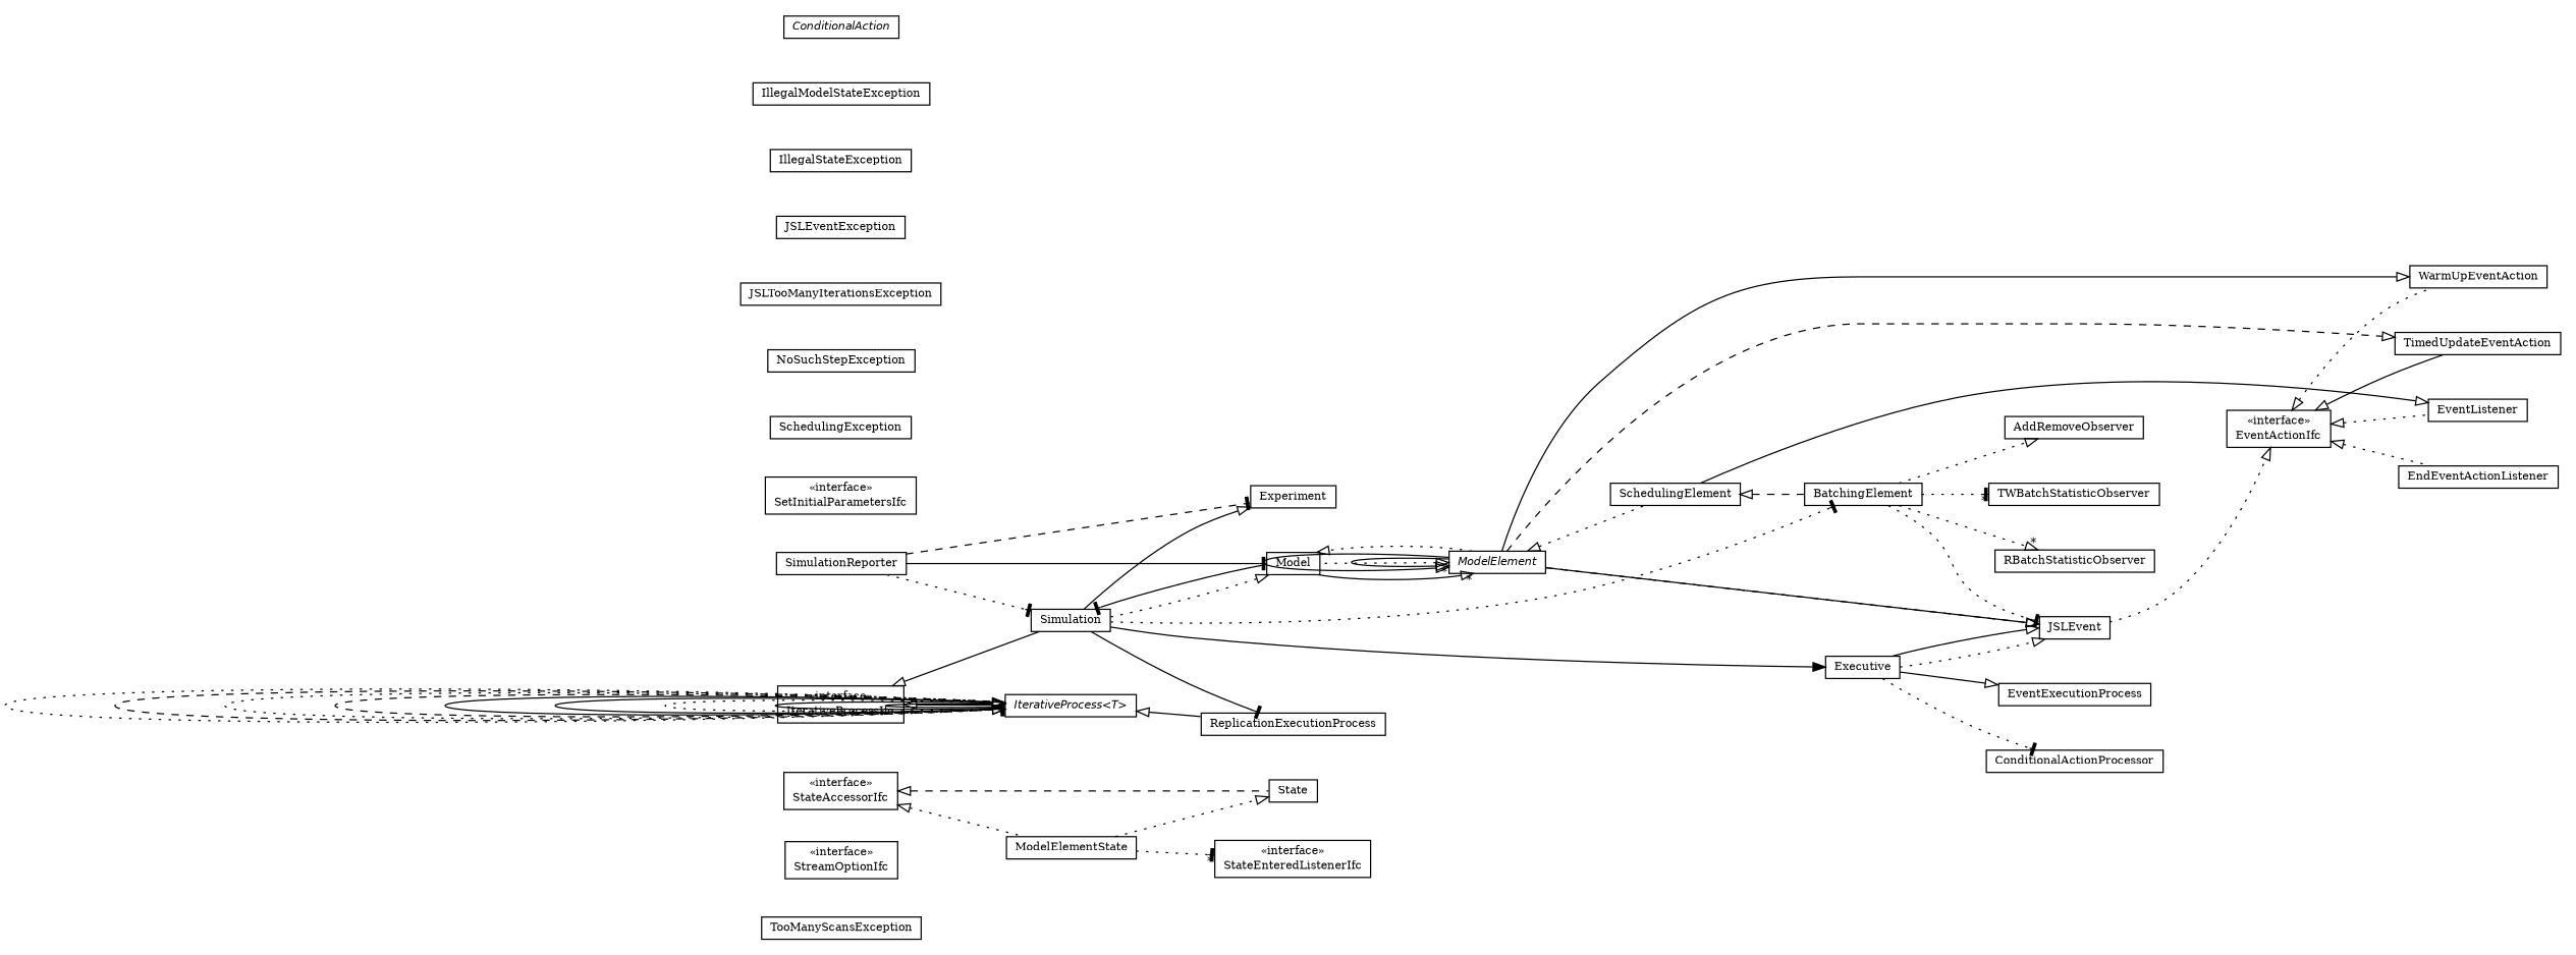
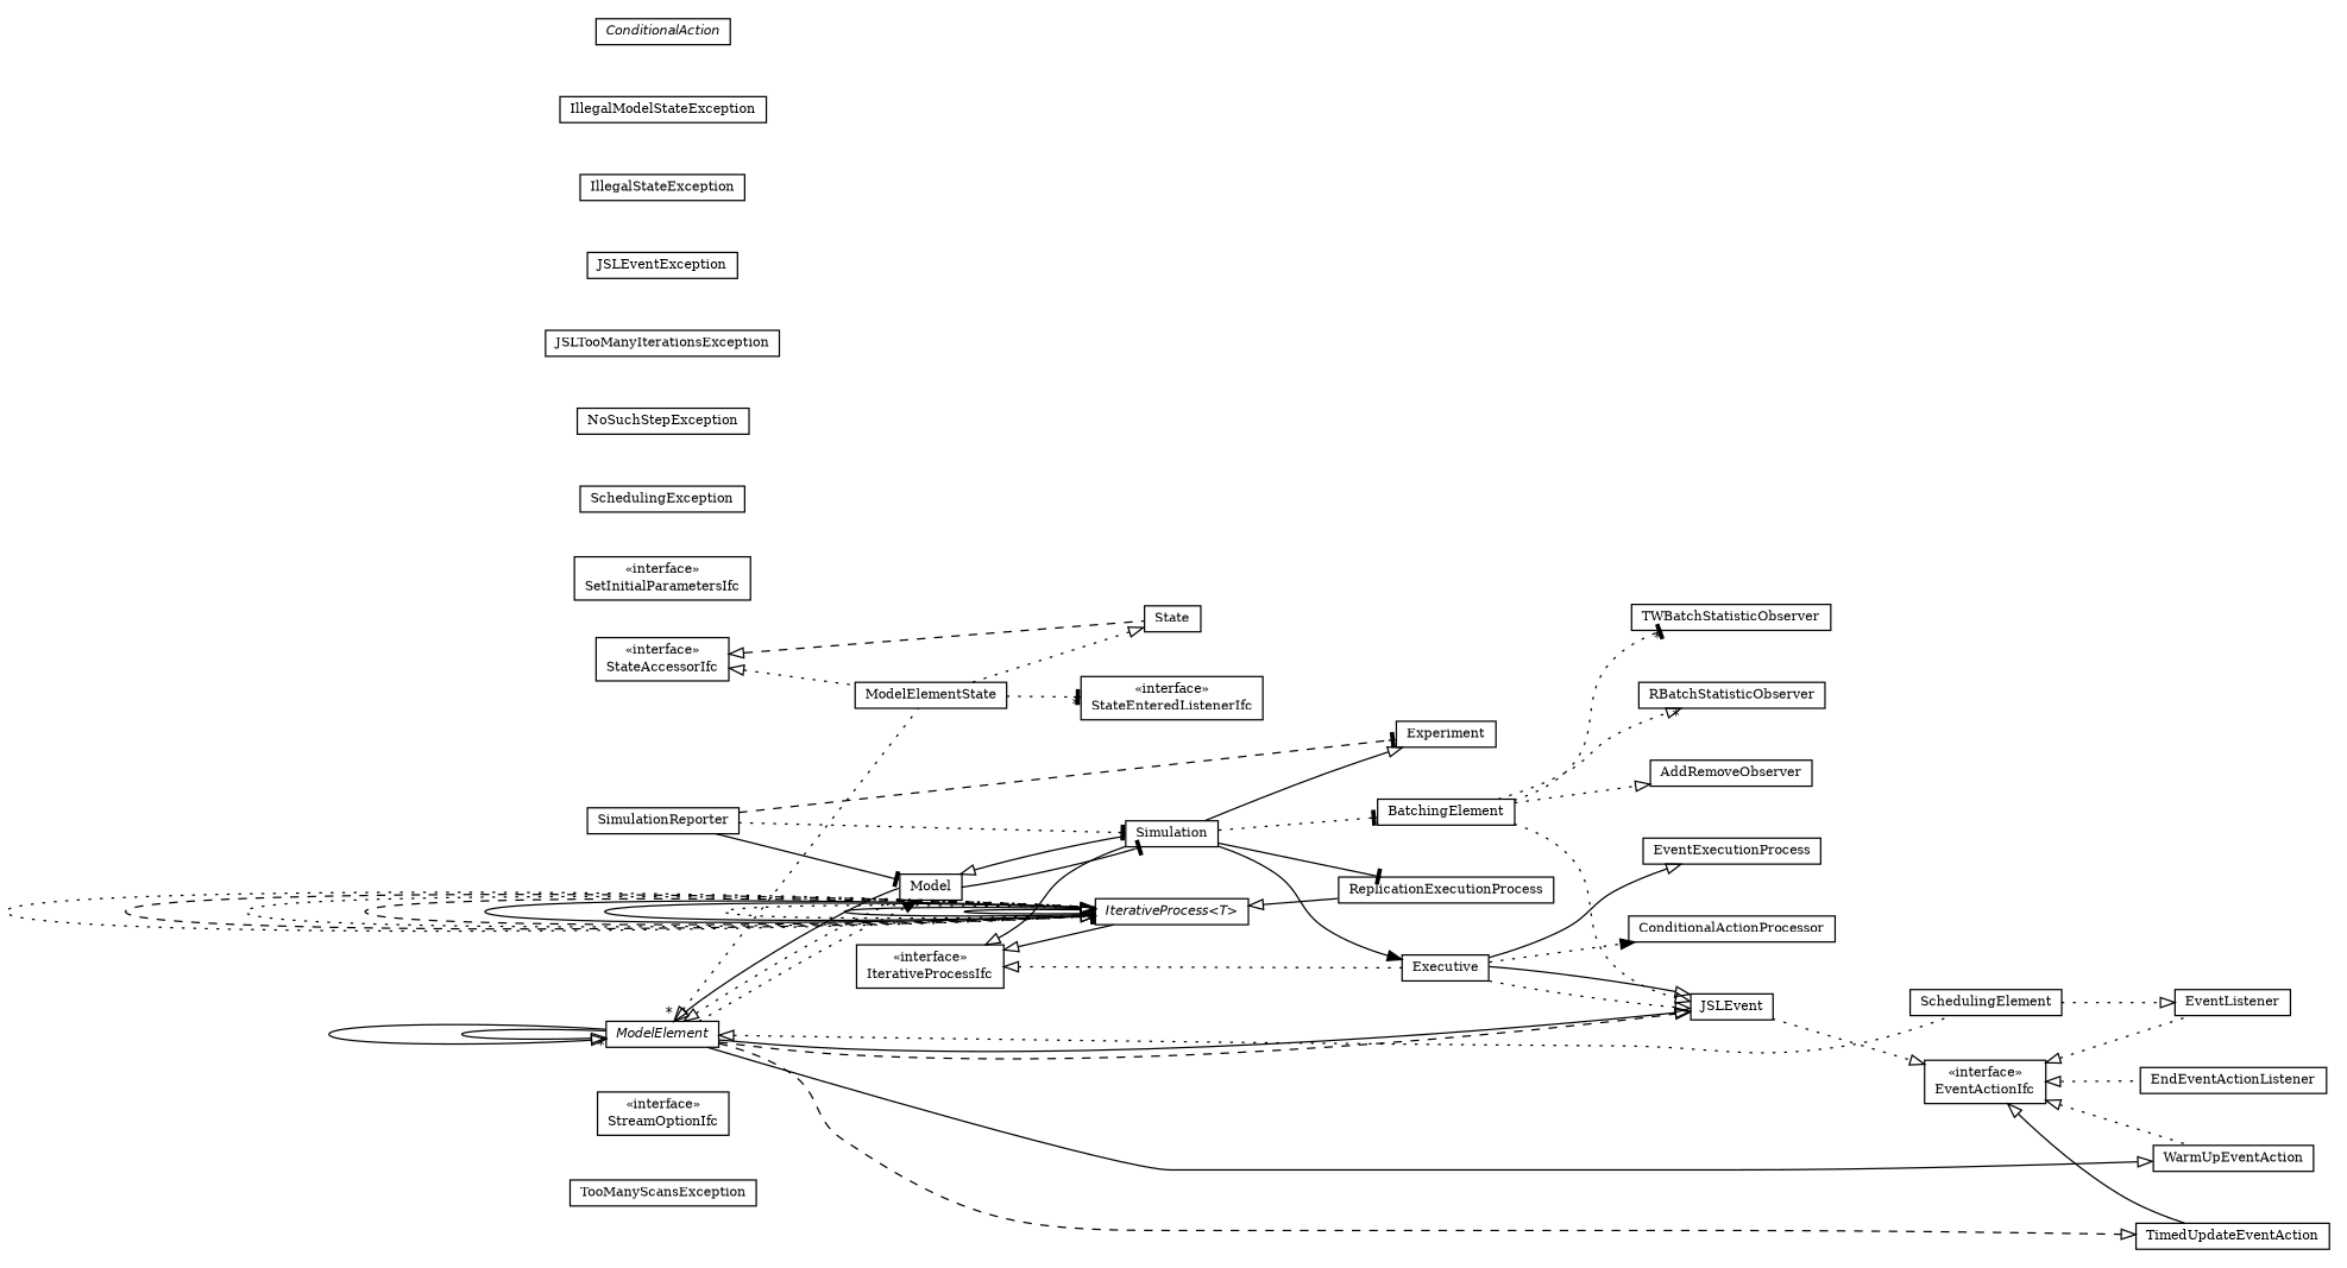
  digraph {
    fontname="DejaVu Serif"
    nodesep=0.25
    rankdir=LR
    ranksep=0.5
    node [fontcolor=black fontname="DejaVu Serif" fontsize=9.0 shape=plaintext]
    edge [fontname="DejaVu Serif" fontsize=10.0 headport=p labelfontname=Helvetica labelfontsize=10 style=dotted tailport=p arrowhead=onormal color=black fontcolor=black]
    n1 [label=<<table title="jsl.modeling.TooManyScansException" border="0" cellborder="1" cellspacing="0" cellpadding="2" port="p" href="./TooManyScansException.html"> 		<tr><td><table border="0" cellspacing="0" cellpadding="1"> <tr><td align="center" balign="center"> TooManyScansException </td></tr> 		</table></td></tr> 		</table>>]
    n2 [label=<<table title="jsl.modeling.StreamOptionIfc" border="0" cellborder="1" cellspacing="0" cellpadding="2" port="p" href="./StreamOptionIfc.html"> 		<tr><td><table border="0" cellspacing="0" cellpadding="1"> <tr><td align="center" balign="center"> &#171;interface&#187; </td></tr> <tr><td align="center" balign="center"> StreamOptionIfc </td></tr> 		</table></td></tr> 		</table>>]
    n3 [label=<<table title="jsl.modeling.StateEnteredListenerIfc" border="0" cellborder="1" cellspacing="0" cellpadding="2" port="p" href="./StateEnteredListenerIfc.html"> 		<tr><td><table border="0" cellspacing="0" cellpadding="1"> <tr><td align="center" balign="center"> &#171;interface&#187; </td></tr> <tr><td align="center" balign="center"> StateEnteredListenerIfc </td></tr> 		</table></td></tr> 		</table>>]
    n4 [label=<<table title="jsl.modeling.StateAccessorIfc" border="0" cellborder="1" cellspacing="0" cellpadding="2" port="p" href="./StateAccessorIfc.html"> 		<tr><td><table border="0" cellspacing="0" cellpadding="1"> <tr><td align="center" balign="center"> &#171;interface&#187; </td></tr> <tr><td align="center" balign="center"> StateAccessorIfc </td></tr> 		</table></td></tr> 		</table>>]
    n5 [label=<<table title="jsl.modeling.State" border="0" cellborder="1" cellspacing="0" cellpadding="2" port="p" href="./State.html"> 		<tr><td><table border="0" cellspacing="0" cellpadding="1"> <tr><td align="center" balign="center"> State </td></tr> 		</table></td></tr> 		</table>>]
    n6 [label=<<table title="jsl.modeling.ModelElementState" border="0" cellborder="1" cellspacing="0" cellpadding="2" port="p" href="./ModelElementState.html"> 		<tr><td><table border="0" cellspacing="0" cellpadding="1"> <tr><td align="center" balign="center"> ModelElementState </td></tr> 		</table></td></tr> 		</table>>]
    n7 [label=<<table title="jsl.modeling.SimulationReporter" border="0" cellborder="1" cellspacing="0" cellpadding="2" port="p" href="./SimulationReporter.html"> 		<tr><td><table border="0" cellspacing="0" cellpadding="1"> <tr><td align="center" balign="center"> SimulationReporter </td></tr> 		</table></td></tr> 		</table>>]
    n8 [label=<<table title="jsl.modeling.Simulation" border="0" cellborder="1" cellspacing="0" cellpadding="2" port="p" href="./Simulation.html"> 		<tr><td><table border="0" cellspacing="0" cellpadding="1"> <tr><td align="center" balign="center"> Simulation </td></tr> 		</table></td></tr> 		</table>>]
    n9 [label=<<table title="jsl.modeling.Model" border="0" cellborder="1" cellspacing="0" cellpadding="2" port="p" href="./Model.html"> 		<tr><td><table border="0" cellspacing="0" cellpadding="1"> <tr><td align="center" balign="center"> Model </td></tr> 		</table></td></tr> 		</table>>]
    n10 [label=<<table title="jsl.modeling.Experiment" border="0" cellborder="1" cellspacing="0" cellpadding="2" port="p" href="./Experiment.html"> 		<tr><td><table border="0" cellspacing="0" cellpadding="1"> <tr><td align="center" balign="center"> Experiment </td></tr> 		</table></td></tr> 		</table>>]
    n11 [label=<<table title="jsl.modeling.Simulation.ReplicationExecutionProcess" border="0" cellborder="1" cellspacing="0" cellpadding="2" port="p" href="./Simulation.ReplicationExecutionProcess.html"> 		<tr><td><table border="0" cellspacing="0" cellpadding="1"> <tr><td align="center" balign="center"> ReplicationExecutionProcess </td></tr> 		</table></td></tr> 		</table>>]
    n12 [label=<<table title="jsl.modeling.Executive" border="0" cellborder="1" cellspacing="0" cellpadding="2" port="p" href="./Executive.html"> 		<tr><td><table border="0" cellspacing="0" cellpadding="1"> <tr><td align="center" balign="center"> Executive </td></tr> 		</table></td></tr> 		</table>>]
    n13 [label=<<table title="jsl.modeling.BatchingElement" border="0" cellborder="1" cellspacing="0" cellpadding="2" port="p" href="./BatchingElement.html"> 		<tr><td><table border="0" cellspacing="0" cellpadding="1"> <tr><td align="center" balign="center"> BatchingElement </td></tr> 		</table></td></tr> 		</table>>]
    n14 [label=<<table title="jsl.modeling.ModelElement" border="0" cellborder="1" cellspacing="0" cellpadding="2" port="p" href="./ModelElement.html"> 		<tr><td><table border="0" cellspacing="0" cellpadding="1"> <tr><td align="center" balign="center"><font face="Helvetica-Oblique"> ModelElement </font></td></tr> 		</table></td></tr> 		</table>>]
    n15 [label=<<table title="jsl.modeling.JSLEvent" border="0" cellborder="1" cellspacing="0" cellpadding="2" port="p" href="./JSLEvent.html"> 		<tr><td><table border="0" cellspacing="0" cellpadding="1"> <tr><td align="center" balign="center"> JSLEvent </td></tr> 		</table></td></tr> 		</table>>]
    n16 [label=<<table title="jsl.modeling.Executive.EventExecutionProcess" border="0" cellborder="1" cellspacing="0" cellpadding="2" port="p" href="./Executive.EventExecutionProcess.html"> 		<tr><td><table border="0" cellspacing="0" cellpadding="1"> <tr><td align="center" balign="center"> EventExecutionProcess </td></tr> 		</table></td></tr> 		</table>>]
    n17 [label=<<table title="jsl.modeling.ConditionalActionProcessor" border="0" cellborder="1" cellspacing="0" cellpadding="2" port="p" href="./ConditionalActionProcessor.html"> 		<tr><td><table border="0" cellspacing="0" cellpadding="1"> <tr><td align="center" balign="center"> ConditionalActionProcessor </td></tr> 		</table></td></tr> 		</table>>]
    n18 [label=<<table title="jsl.modeling.BatchingElement.TWBatchStatisticObserver" border="0" cellborder="1" cellspacing="0" cellpadding="2" port="p" href="./BatchingElement.TWBatchStatisticObserver.html"> 		<tr><td><table border="0" cellspacing="0" cellpadding="1"> <tr><td align="center" balign="center"> TWBatchStatisticObserver </td></tr> 		</table></td></tr> 		</table>>]
    n19 [label=<<table title="jsl.modeling.BatchingElement.RBatchStatisticObserver" border="0" cellborder="1" cellspacing="0" cellpadding="2" port="p" href="./BatchingElement.RBatchStatisticObserver.html"> 		<tr><td><table border="0" cellspacing="0" cellpadding="1"> <tr><td align="center" balign="center"> RBatchStatisticObserver </td></tr> 		</table></td></tr> 		</table>>]
    n20 [label=<<table title="jsl.modeling.BatchingElement.AddRemoveObserver" border="0" cellborder="1" cellspacing="0" cellpadding="2" port="p" href="./BatchingElement.AddRemoveObserver.html"> 		<tr><td><table border="0" cellspacing="0" cellpadding="1"> <tr><td align="center" balign="center"> AddRemoveObserver </td></tr> 		</table></td></tr> 		</table>>]
    n21 [label=<<table title="jsl.modeling.SetInitialParametersIfc" border="0" cellborder="1" cellspacing="0" cellpadding="2" port="p" href="./SetInitialParametersIfc.html"> 		<tr><td><table border="0" cellspacing="0" cellpadding="1"> <tr><td align="center" balign="center"> &#171;interface&#187; </td></tr> <tr><td align="center" balign="center"> SetInitialParametersIfc </td></tr> 		</table></td></tr> 		</table>>]
    n22 [label=<<table title="jsl.modeling.SchedulingException" border="0" cellborder="1" cellspacing="0" cellpadding="2" port="p" href="./SchedulingException.html"> 		<tr><td><table border="0" cellspacing="0" cellpadding="1"> <tr><td align="center" balign="center"> SchedulingException </td></tr> 		</table></td></tr> 		</table>>]
    n23 [label=<<table title="jsl.modeling.SchedulingElement" border="0" cellborder="1" cellspacing="0" cellpadding="2" port="p" href="./SchedulingElement.html"> 		<tr><td><table border="0" cellspacing="0" cellpadding="1"> <tr><td align="center" balign="center"> SchedulingElement </td></tr> 		</table></td></tr> 		</table>>]
    n24 [label=<<table title="jsl.modeling.SchedulingElement.EventListener" border="0" cellborder="1" cellspacing="0" cellpadding="2" port="p" href="./SchedulingElement.EventListener.html"> 		<tr><td><table border="0" cellspacing="0" cellpadding="1"> <tr><td align="center" balign="center"> EventListener </td></tr> 		</table></td></tr> 		</table>>]
    n25 [label=<<table title="jsl.modeling.NoSuchStepException" border="0" cellborder="1" cellspacing="0" cellpadding="2" port="p" href="./NoSuchStepException.html"> 		<tr><td><table border="0" cellspacing="0" cellpadding="1"> <tr><td align="center" balign="center"> NoSuchStepException </td></tr> 		</table></td></tr> 		</table>>]
    n26 [label=<<table title="jsl.modeling.ModelElement.WarmUpEventAction" border="0" cellborder="1" cellspacing="0" cellpadding="2" port="p" href="./ModelElement.WarmUpEventAction.html"> 		<tr><td><table border="0" cellspacing="0" cellpadding="1"> <tr><td align="center" balign="center"> WarmUpEventAction </td></tr> 		</table></td></tr> 		</table>>]
    n27 [label=<<table title="jsl.modeling.ModelElement.TimedUpdateEventAction" border="0" cellborder="1" cellspacing="0" cellpadding="2" port="p" href="./ModelElement.TimedUpdateEventAction.html"> 		<tr><td><table border="0" cellspacing="0" cellpadding="1"> <tr><td align="center" balign="center"> TimedUpdateEventAction </td></tr> 		</table></td></tr> 		</table>>]
    n28 [label=<<table title="jsl.modeling.EventActionIfc" border="0" cellborder="1" cellspacing="0" cellpadding="2" port="p" href="./EventActionIfc.html"> 		<tr><td><table border="0" cellspacing="0" cellpadding="1"> <tr><td align="center" balign="center"> &#171;interface&#187; </td></tr> <tr><td align="center" balign="center"> EventActionIfc </td></tr> 		</table></td></tr> 		</table>>]
    n29 [label=<<table title="jsl.modeling.JSLTooManyIterationsException" border="0" cellborder="1" cellspacing="0" cellpadding="2" port="p" href="./JSLTooManyIterationsException.html"> 		<tr><td><table border="0" cellspacing="0" cellpadding="1"> <tr><td align="center" balign="center"> JSLTooManyIterationsException </td></tr> 		</table></td></tr> 		</table>>]
    n30 [label=<<table title="jsl.modeling.JSLEventException" border="0" cellborder="1" cellspacing="0" cellpadding="2" port="p" href="./JSLEventException.html"> 		<tr><td><table border="0" cellspacing="0" cellpadding="1"> <tr><td align="center" balign="center"> JSLEventException </td></tr> 		</table></td></tr> 		</table>>]
    n31 [label=<<table title="jsl.modeling.Executive.EndEventActionListener" border="0" cellborder="1" cellspacing="0" cellpadding="2" port="p" href="./Executive.EndEventActionListener.html"> 		<tr><td><table border="0" cellspacing="0" cellpadding="1"> <tr><td align="center" balign="center"> EndEventActionListener </td></tr> 		</table></td></tr> 		</table>>]
    n32 [label=<<table title="jsl.modeling.IterativeProcessIfc" border="0" cellborder="1" cellspacing="0" cellpadding="2" port="p" href="./IterativeProcessIfc.html"> 		<tr><td><table border="0" cellspacing="0" cellpadding="1"> <tr><td align="center" balign="center"> &#171;interface&#187; </td></tr> <tr><td align="center" balign="center"> IterativeProcessIfc </td></tr> 		</table></td></tr> 		</table>>]
    n33 [label=<<table title="jsl.modeling.IterativeProcess" border="0" cellborder="1" cellspacing="0" cellpadding="2" port="p" href="./IterativeProcess.html"> 		<tr><td><table border="0" cellspacing="0" cellpadding="1"> <tr><td align="center" balign="center"><font face="Helvetica-Oblique"> IterativeProcess&lt;T&gt; </font></td></tr> 		</table></td></tr> 		</table>>]
    n34 [label=<<table title="jsl.modeling.IllegalStateException" border="0" cellborder="1" cellspacing="0" cellpadding="2" port="p" href="./IllegalStateException.html"> 		<tr><td><table border="0" cellspacing="0" cellpadding="1"> <tr><td align="center" balign="center"> IllegalStateException </td></tr> 		</table></td></tr> 		</table>>]
    n35 [label=<<table title="jsl.modeling.IllegalModelStateException" border="0" cellborder="1" cellspacing="0" cellpadding="2" port="p" href="./IllegalModelStateException.html"> 		<tr><td><table border="0" cellspacing="0" cellpadding="1"> <tr><td align="center" balign="center"> IllegalModelStateException </td></tr> 		</table></td></tr> 		</table>>]
    n36 [label=<<table title="jsl.modeling.ConditionalAction" border="0" cellborder="1" cellspacing="0" cellpadding="2" port="p" href="./ConditionalAction.html"> 		<tr><td><table border="0" cellspacing="0" cellpadding="1"> <tr><td align="center" balign="center"><font face="Helvetica-Oblique"> ConditionalAction </font></td></tr> 		</table></td></tr> 		</table>>]
    n4 -> n5 [arrowtail=empty dir=back fontsize=10 style=dashed arrowhead="" color="" fontcolor=""]
    n4 -> n6 [arrowtail=empty dir=back fontsize=10 arrowhead="" color="" fontcolor=""]
    n6 -> n3 [arrowhead=tee headlabel="*"]
    n6 -> n5
    n7 -> n8 [arrowhead=tee]
    n7 -> n9 [arrowhead=tee style=solid]
    n7 -> n10 [arrowhead=tee style=dashed]
-   n8 -> n9
+   n8 -> n9 [style=solid]
    n8 -> n10 [style=solid]
    n8 -> n11 [arrowhead=tee style=solid]
    n8 -> n12 [arrowhead=normal style=solid]
    n8 -> n13 [arrowhead=tee]
    n9 -> n8 [arrowhead=tee style=solid]
    n9 -> n14 [headlabel="*" style=solid]
    n12 -> n15
    n12 -> n15 [style=solid]
    n12 -> n16 [style=solid]
-   n12 -> n17 [arrowhead=tee]
-   n13 -> n15 [arrowhead=tee]
+   n12 -> n17 [arrowhead=normal]
+   n13 -> n15
    n13 -> n18 [arrowhead=tee headlabel="*"]
    n13 -> n19 [headlabel="*"]
    n13 -> n20
+   n14 -> n6 [arrowtail=empty dir=back fontsize=10 arrowhead="" color="" fontcolor=""]
    n14 -> n9 [arrowtail=empty dir=back fontsize=10 arrowhead="" color="" fontcolor=""]
-   n14 -> n9
+   n14 -> n9 [arrowhead=normal]
    n14 -> n14 [headlabel="*" style=solid]
    n14 -> n14 [style=solid]
    n14 -> n15 [style=dashed]
    n14 -> n15 [style=solid]
    n14 -> n23 [arrowtail=empty dir=back fontsize=10 arrowhead="" color="" fontcolor=""]
    n14 -> n26 [style=solid]
    n14 -> n27 [style=dashed]
    n15 -> n28
-   n23 -> n13 [arrowtail=empty dir=back fontsize=10 style=dashed arrowhead="" color="" fontcolor=""]
-   n23 -> n24 [style=solid]
+   n23 -> n24
    n28 -> n24 [arrowtail=empty dir=back fontsize=10 arrowhead="" color="" fontcolor=""]
    n28 -> n26 [arrowtail=empty dir=back fontsize=10 arrowhead="" color="" fontcolor=""]
    n28 -> n27 [arrowtail=empty dir=back fontsize=10 style=solid arrowhead="" color="" fontcolor=""]
    n28 -> n31 [arrowtail=empty dir=back fontsize=10 arrowhead="" color="" fontcolor=""]
    n32 -> n8 [arrowtail=empty dir=back fontsize=10 style=solid arrowhead="" color="" fontcolor=""]
+   n32 -> n12 [arrowtail=empty dir=back fontsize=10 arrowhead="" color="" fontcolor=""]
    n32 -> n33 [arrowtail=empty dir=back fontsize=10 style=solid arrowhead="" color="" fontcolor=""]
    n33 -> n11 [arrowtail=empty dir=back fontsize=10 style=solid arrowhead="" color="" fontcolor=""]
    n33 -> n33 [arrowtail=empty dir=back fontsize=10 style=solid arrowhead="" color="" fontcolor=""]
    n33 -> n33 [arrowtail=empty dir=back fontsize=10 style=solid arrowhead="" color="" fontcolor=""]
    n33 -> n33 [arrowtail=empty dir=back fontsize=10 arrowhead="" color="" fontcolor=""]
    n33 -> n33 [arrowtail=empty dir=back fontsize=10 style=solid arrowhead="" color="" fontcolor=""]
    n33 -> n33 [arrowhead=tee style=solid]
    n33 -> n33 [arrowhead=tee style=dashed]
    n33 -> n33
    n33 -> n33 [style=dashed]
    n33 -> n33 [arrowhead=tee]
  }
